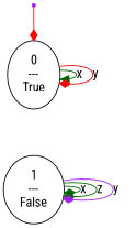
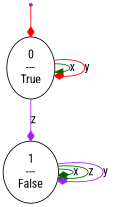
  digraph {
    fontname="Roboto Condensed"
    node [color=black fontname="Roboto Condensed"]
    edge [color=darkgreen arrowhead=diamond fontname="Roboto Condensed"]
    0 [shape=point color=purple]
    n2 [label="0\n---\nTrue"]
    n3 [label="1\n---\nFalse"]
    0 -> n2 [color=red]
    n2 -> n2 [label=x arrowhead=normal]
    n2 -> n2 [label=y color=red]
+   n2 -> n3 [label=z color=purple]
    n3 -> n3 [label=x]
    n3 -> n3 [label=z]
    n3 -> n3 [label=y color=purple]
  }
